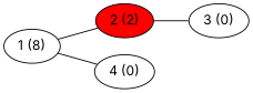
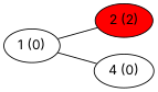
  graph {
    fontname=Inter
    rankdir=LR
    node [fontname=Inter]
    edge [fontname=Inter]
-   n1 [label="1 (8)"]
+   n1 [label="1 (0)"]
    n2 [fillcolor=red label="2 (2)" style=filled]
    n3 [label="4 (0)"]
-   n4 [label="3 (0)"]
    n1 -- n2
    n1 -- n3
-   n2 -- n4
  }
